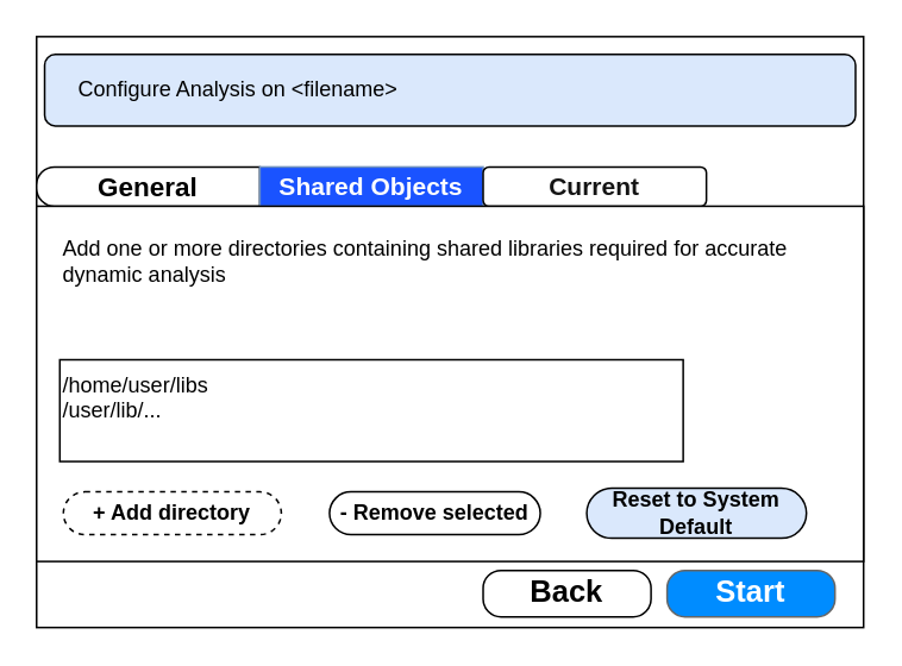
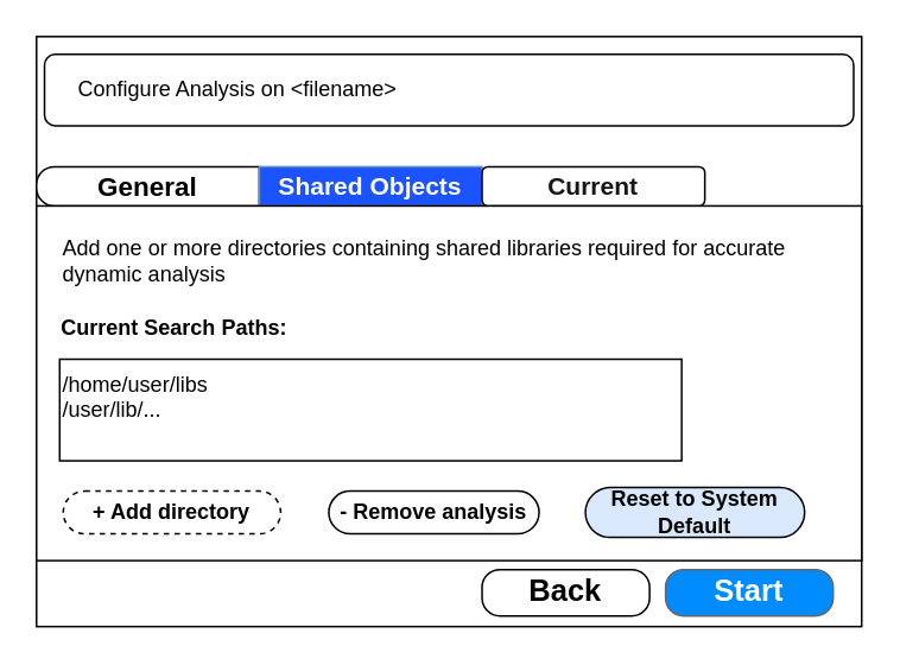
  <mxCell id="0" />
  <mxCell id="1" parent="0" />
  <mxCell id="2" value="" style="rounded=0;whiteSpace=wrap;html=1;" vertex="1" parent="1"><mxGeometry x="20" y="20" width="463" height="331" as="geometry" /></mxCell>
- <mxCell id="3" value="&amp;nbsp; &amp;nbsp; &amp;nbsp;Configure Analysis on &amp;lt;filename&amp;gt;" style="rounded=1;whiteSpace=wrap;html=1;align=left;fillColor=#dae8fc;" vertex="1" parent="1"><mxGeometry x="24.5" y="30" width="454" height="40" as="geometry" /></mxCell>
+ <mxCell id="3" value="&amp;nbsp; &amp;nbsp; &amp;nbsp;Configure Analysis on &amp;lt;filename&amp;gt;" style="rounded=1;whiteSpace=wrap;html=1;align=left;" vertex="1" parent="1"><mxGeometry x="24.5" y="30" width="454" height="40" as="geometry" /></mxCell>
  <mxCell id="4" value="Start" style="strokeWidth=1;shadow=0;dashed=0;align=center;html=1;shape=mxgraph.mockup.buttons.button;strokeColor=#666666;fontColor=#ffffff;mainText=;buttonStyle=round;fontSize=17;fontStyle=1;fillColor=#008cff;whiteSpace=wrap;" vertex="1" parent="1"><mxGeometry x="373" y="319" width="94" height="26" as="geometry" /></mxCell>
  <mxCell id="5" value="" style="swimlane;shape=mxgraph.bootstrap.anchor;strokeColor=#000000;fillColor=#ffffff;fontColor=light-dark(#ffffff, #dadada);fontStyle=0;childLayout=stackLayout;horizontal=0;startSize=0;horizontalStack=1;resizeParent=1;resizeParentMax=0;resizeLast=0;collapsible=0;marginBottom=0;whiteSpace=wrap;html=1;fontSize=14;" vertex="1" parent="1"><mxGeometry x="20" y="93" width="250" height="22" as="geometry" /></mxCell>
  <mxCell id="6" value="&lt;font style=&quot;color: rgb(0, 0, 0);&quot;&gt;General&lt;/font&gt;" style="text;strokeColor=#000000;align=center;verticalAlign=middle;spacingLeft=10;spacingRight=10;overflow=hidden;points=[[0,0.5],[1,0.5]];portConstraint=eastwest;rotatable=0;whiteSpace=wrap;html=1;shape=mxgraph.mockup.leftButton;rSize=10;fillColor=#FFFFFF;fontColor=#ffffff;fontSize=15;fontStyle=1;" vertex="1" parent="5"><mxGeometry width="125" height="22" as="geometry" /></mxCell>
  <mxCell id="7" value="&lt;font style=&quot;color: rgb(254, 254, 254);&quot;&gt;Shared Objects&lt;/font&gt;" style="text;strokeColor=#6c8ebf;align=center;verticalAlign=middle;spacingLeft=10;spacingRight=10;overflow=hidden;points=[[0,0.5],[1,0.5]];portConstraint=eastwest;rotatable=0;whiteSpace=wrap;html=1;rSize=5;fillColor=light-dark(#1a53ff, #1d293b);fontSize=14;fontStyle=1;" vertex="1" parent="5"><mxGeometry x="125" width="125" height="22" as="geometry" /></mxCell>
  <mxCell id="8" value="&lt;font&gt;Current&lt;/font&gt;" style="text;strokeColor=light-dark(#000000, #b2cbff);align=center;verticalAlign=middle;spacingLeft=10;spacingRight=10;overflow=hidden;points=[[0,0.5],[1,0.5]];portConstraint=eastwest;rotatable=0;whiteSpace=wrap;html=1;rSize=5;fillColor=light-dark(#ffffff, #6db2ff);fontSize=14;fontStyle=1;fontColor=#141414;glass=0;rounded=1;" vertex="1" parent="1"><mxGeometry x="270" y="93" width="125" height="22" as="geometry" /></mxCell>
  <mxCell id="9" value="Back" style="strokeWidth=1;shadow=0;dashed=0;align=center;html=1;shape=mxgraph.mockup.buttons.button;mainText=;buttonStyle=round;fontSize=17;fontStyle=1;whiteSpace=wrap;" vertex="1" parent="1"><mxGeometry x="270" y="319" width="94" height="26" as="geometry" /></mxCell>
  <mxCell id="10" value="" style="rounded=0;whiteSpace=wrap;html=1;" vertex="1" parent="1"><mxGeometry x="20" y="115" width="463" height="199" as="geometry" /></mxCell>
  <mxCell id="11" value="&lt;b&gt;+ Add directory&lt;/b&gt;" style="rounded=1;whiteSpace=wrap;html=1;arcSize=50;dashed=1;" vertex="1" parent="1"><mxGeometry x="35" y="275" width="122" height="24" as="geometry" /></mxCell>
- <mxCell id="12" value="&lt;b&gt;- Remove selected&lt;/b&gt;" style="rounded=1;whiteSpace=wrap;html=1;arcSize=50;" vertex="1" parent="1"><mxGeometry x="184" y="275" width="118" height="24" as="geometry" /></mxCell>
+ <mxCell id="12" value="&lt;b&gt;- Remove analysis&lt;/b&gt;" style="rounded=1;whiteSpace=wrap;html=1;arcSize=50;" vertex="1" parent="1"><mxGeometry x="184" y="275" width="118" height="24" as="geometry" /></mxCell>
  <mxCell id="13" value="&lt;b&gt;Reset to System Default&lt;/b&gt;" style="rounded=1;whiteSpace=wrap;html=1;arcSize=50;fillColor=#dae8fc;" vertex="1" parent="1"><mxGeometry x="328" y="273" width="123" height="28" as="geometry" /></mxCell>
+ <mxCell id="14" value="&lt;b&gt;Current Search Paths:&lt;/b&gt;" style="text;html=1;align=center;verticalAlign=middle;whiteSpace=wrap;rounded=0;" vertex="1" parent="1"><mxGeometry x="32" y="169" width="131" height="30" as="geometry" /></mxCell>
  <mxCell id="15" value="Add one or more directories containing shared libraries required for accurate dynamic analysis" style="text;html=1;align=left;verticalAlign=middle;whiteSpace=wrap;rounded=0;" vertex="1" parent="1"><mxGeometry x="33" y="131" width="431" height="30" as="geometry" /></mxCell>
  <mxCell id="16" value="/home/user/libs&lt;div&gt;/user/lib/...&lt;/div&gt;&lt;div&gt;&lt;br&gt;&lt;/div&gt;" style="rounded=0;whiteSpace=wrap;html=1;align=left;" vertex="1" parent="1"><mxGeometry x="33" y="201" width="349" height="57" as="geometry" /></mxCell>
